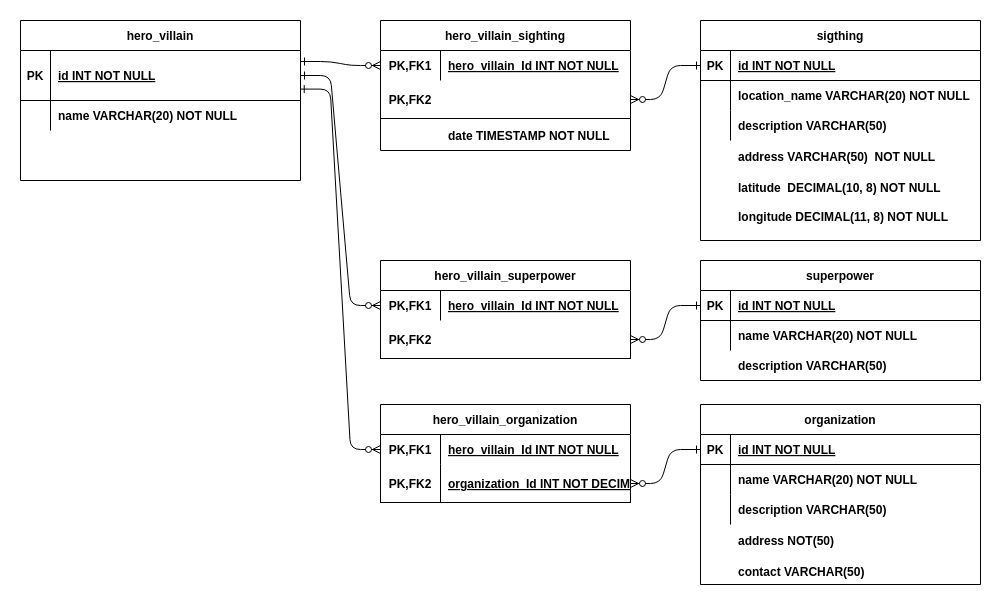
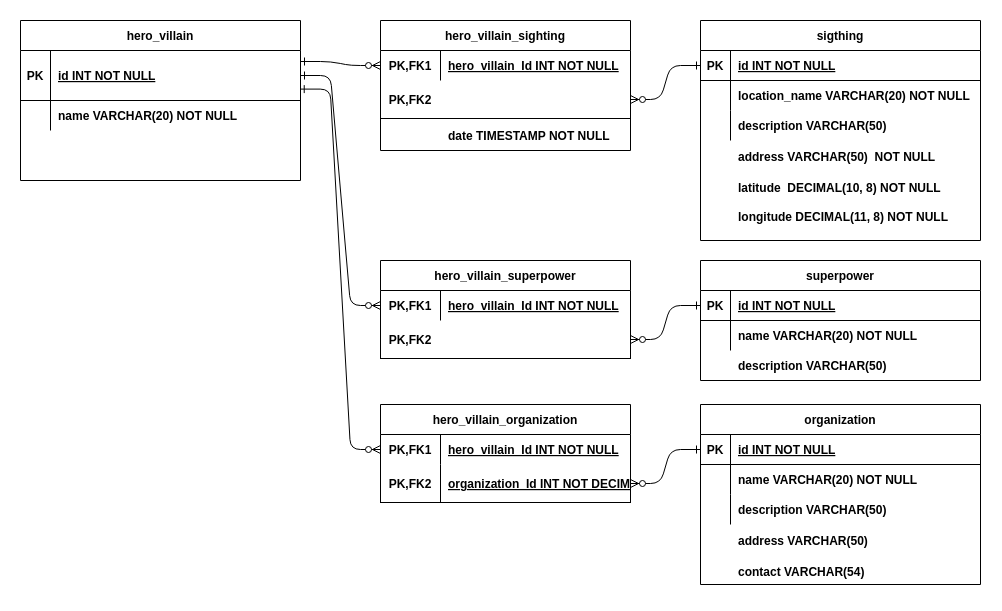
  <mxCell id="0" />
  <mxCell id="1" parent="0" />
  <mxCell id="2" value="" style="edgeStyle=entityRelationEdgeStyle;endArrow=ERzeroToMany;startArrow=ERone;endFill=1;startFill=0;entryX=1;entryY=0.5;entryDx=0;entryDy=0;exitX=0;exitY=0.5;exitDx=0;exitDy=0;" parent="1" source="4" target="33" edge="1"><mxGeometry width="100" height="100" relative="1" as="geometry"><mxPoint x="700" y="483" as="sourcePoint" /><mxPoint x="40" y="329" as="targetPoint" /></mxGeometry></mxCell>
  <mxCell id="3" value="organization" style="shape=table;startSize=30;container=1;collapsible=1;childLayout=tableLayout;fixedRows=1;rowLines=0;fontStyle=1;align=center;resizeLast=1;" parent="1" vertex="1"><mxGeometry x="700" y="404" width="280" height="180" as="geometry" /></mxCell>
  <mxCell id="4" value="" style="shape=partialRectangle;collapsible=0;dropTarget=0;pointerEvents=0;fillColor=none;points=[[0,0.5],[1,0.5]];portConstraint=eastwest;top=0;left=0;right=0;bottom=1;" parent="3" vertex="1"><mxGeometry y="30" width="280" height="30" as="geometry" /></mxCell>
  <mxCell id="5" value="PK" style="shape=partialRectangle;overflow=hidden;connectable=0;fillColor=none;top=0;left=0;bottom=0;right=0;fontStyle=1;" parent="4" vertex="1"><mxGeometry width="30" height="30" as="geometry" /></mxCell>
  <mxCell id="6" value="id INT NOT NULL" style="shape=partialRectangle;overflow=hidden;connectable=0;fillColor=none;top=0;left=0;bottom=0;right=0;align=left;spacingLeft=6;fontStyle=5;" parent="4" vertex="1"><mxGeometry x="30" width="250" height="30" as="geometry" /></mxCell>
  <mxCell id="7" value="" style="shape=partialRectangle;collapsible=0;dropTarget=0;pointerEvents=0;fillColor=none;points=[[0,0.5],[1,0.5]];portConstraint=eastwest;top=0;left=0;right=0;bottom=0;" parent="3" vertex="1"><mxGeometry y="60" width="280" height="30" as="geometry" /></mxCell>
  <mxCell id="8" value="" style="shape=partialRectangle;overflow=hidden;connectable=0;fillColor=none;top=0;left=0;bottom=0;right=0;" parent="7" vertex="1"><mxGeometry width="30" height="30" as="geometry" /></mxCell>
  <mxCell id="9" value="name VARCHAR(20) NOT NULL" style="shape=partialRectangle;overflow=hidden;connectable=0;fillColor=none;top=0;left=0;bottom=0;right=0;align=left;spacingLeft=6;fontStyle=1" parent="7" vertex="1"><mxGeometry x="30" width="250" height="30" as="geometry" /></mxCell>
  <mxCell id="10" value="" style="shape=partialRectangle;collapsible=0;dropTarget=0;pointerEvents=0;fillColor=none;points=[[0,0.5],[1,0.5]];portConstraint=eastwest;top=0;left=0;right=0;bottom=0;" parent="3" vertex="1"><mxGeometry y="90" width="280" height="30" as="geometry" /></mxCell>
  <mxCell id="11" value="" style="shape=partialRectangle;overflow=hidden;connectable=0;fillColor=none;top=0;left=0;bottom=0;right=0;" parent="10" vertex="1"><mxGeometry width="30" height="30" as="geometry" /></mxCell>
  <mxCell id="12" value="description VARCHAR(50)" style="shape=partialRectangle;overflow=hidden;connectable=0;fillColor=none;top=0;left=0;bottom=0;right=0;align=left;spacingLeft=6;fontStyle=1" parent="10" vertex="1"><mxGeometry x="30" width="250" height="30" as="geometry" /></mxCell>
  <mxCell id="13" value="superpower" style="shape=table;startSize=30;container=1;collapsible=1;childLayout=tableLayout;fixedRows=1;rowLines=0;fontStyle=1;align=center;resizeLast=1;" parent="1" vertex="1"><mxGeometry x="700" y="260" width="280" height="120" as="geometry" /></mxCell>
  <mxCell id="14" value="" style="shape=partialRectangle;collapsible=0;dropTarget=0;pointerEvents=0;fillColor=none;points=[[0,0.5],[1,0.5]];portConstraint=eastwest;top=0;left=0;right=0;bottom=1;" parent="13" vertex="1"><mxGeometry y="30" width="280" height="30" as="geometry" /></mxCell>
  <mxCell id="15" value="PK" style="shape=partialRectangle;overflow=hidden;connectable=0;fillColor=none;top=0;left=0;bottom=0;right=0;fontStyle=1;" parent="14" vertex="1"><mxGeometry width="30" height="30" as="geometry" /></mxCell>
  <mxCell id="16" value="id INT NOT NULL " style="shape=partialRectangle;overflow=hidden;connectable=0;fillColor=none;top=0;left=0;bottom=0;right=0;align=left;spacingLeft=6;fontStyle=5;" parent="14" vertex="1"><mxGeometry x="30" width="250" height="30" as="geometry" /></mxCell>
  <mxCell id="17" value="" style="shape=partialRectangle;collapsible=0;dropTarget=0;pointerEvents=0;fillColor=none;points=[[0,0.5],[1,0.5]];portConstraint=eastwest;top=0;left=0;right=0;bottom=0;" parent="13" vertex="1"><mxGeometry y="60" width="280" height="30" as="geometry" /></mxCell>
  <mxCell id="18" value="" style="shape=partialRectangle;overflow=hidden;connectable=0;fillColor=none;top=0;left=0;bottom=0;right=0;" parent="17" vertex="1"><mxGeometry width="30" height="30" as="geometry" /></mxCell>
  <mxCell id="19" value="name VARCHAR(20) NOT NULL" style="shape=partialRectangle;overflow=hidden;connectable=0;fillColor=none;top=0;left=0;bottom=0;right=0;align=left;spacingLeft=6;fontStyle=1" parent="17" vertex="1"><mxGeometry x="30" width="250" height="30" as="geometry" /></mxCell>
  <mxCell id="20" value="hero_villain" style="shape=table;startSize=30;container=1;collapsible=1;childLayout=tableLayout;fixedRows=1;rowLines=0;fontStyle=1;align=center;resizeLast=1;" parent="1" vertex="1"><mxGeometry x="20" y="20" width="280" height="160" as="geometry" /></mxCell>
  <mxCell id="21" value="" style="shape=partialRectangle;collapsible=0;dropTarget=0;pointerEvents=0;fillColor=none;points=[[0,0.5],[1,0.5]];portConstraint=eastwest;top=0;left=0;right=0;bottom=1;" parent="20" vertex="1"><mxGeometry y="30" width="280" height="50" as="geometry" /></mxCell>
  <mxCell id="22" value="PK" style="shape=partialRectangle;overflow=hidden;connectable=0;fillColor=none;top=0;left=0;bottom=0;right=0;fontStyle=1;" parent="21" vertex="1"><mxGeometry width="30" height="50" as="geometry" /></mxCell>
  <mxCell id="23" value="id INT NOT NULL " style="shape=partialRectangle;overflow=hidden;connectable=0;fillColor=none;top=0;left=0;bottom=0;right=0;align=left;spacingLeft=6;fontStyle=5;" parent="21" vertex="1"><mxGeometry x="30" width="250" height="50" as="geometry" /></mxCell>
  <mxCell id="24" value="" style="shape=partialRectangle;collapsible=0;dropTarget=0;pointerEvents=0;fillColor=none;points=[[0,0.5],[1,0.5]];portConstraint=eastwest;top=0;left=0;right=0;bottom=0;" parent="20" vertex="1"><mxGeometry y="80" width="280" height="30" as="geometry" /></mxCell>
  <mxCell id="25" value="" style="shape=partialRectangle;overflow=hidden;connectable=0;fillColor=none;top=0;left=0;bottom=0;right=0;" parent="24" vertex="1"><mxGeometry width="30" height="30" as="geometry" /></mxCell>
  <mxCell id="26" value="name VARCHAR(20) NOT NULL" style="shape=partialRectangle;overflow=hidden;connectable=0;fillColor=none;top=0;left=0;bottom=0;right=0;align=left;spacingLeft=6;fontStyle=1" parent="24" vertex="1"><mxGeometry x="30" width="250" height="30" as="geometry" /></mxCell>
  <mxCell id="27" value="description VARCHAR(50) " style="shape=partialRectangle;overflow=hidden;connectable=0;fillColor=none;top=0;left=0;bottom=0;right=0;align=left;spacingLeft=6;fontStyle=1" parent="1" vertex="1"><mxGeometry x="730" y="350" width="220" height="30" as="geometry" /></mxCell>
- <mxCell id="28" value="address NOT(50) " style="shape=partialRectangle;overflow=hidden;connectable=0;fillColor=none;top=0;left=0;bottom=0;right=0;align=left;spacingLeft=6;fontStyle=1" parent="1" vertex="1"><mxGeometry x="730" y="525" width="250" height="30" as="geometry" /></mxCell>
+ <mxCell id="28" value="address VARCHAR(50) " style="shape=partialRectangle;overflow=hidden;connectable=0;fillColor=none;top=0;left=0;bottom=0;right=0;align=left;spacingLeft=6;fontStyle=1" parent="1" vertex="1"><mxGeometry x="730" y="525" width="250" height="30" as="geometry" /></mxCell>
  <mxCell id="29" value="hero_villain_organization" style="shape=table;startSize=30;container=1;collapsible=1;childLayout=tableLayout;fixedRows=1;rowLines=0;fontStyle=1;align=center;resizeLast=1;" parent="1" vertex="1"><mxGeometry x="380" y="404" width="250" height="98" as="geometry" /></mxCell>
  <mxCell id="30" value="" style="shape=partialRectangle;collapsible=0;dropTarget=0;pointerEvents=0;fillColor=none;top=0;left=0;bottom=0;right=0;points=[[0,0.5],[1,0.5]];portConstraint=eastwest;" parent="29" vertex="1"><mxGeometry y="30" width="250" height="30" as="geometry" /></mxCell>
  <mxCell id="31" value="PK,FK1" style="shape=partialRectangle;connectable=0;fillColor=none;top=0;left=0;bottom=0;right=0;fontStyle=1;overflow=hidden;" parent="30" vertex="1"><mxGeometry width="60" height="30" as="geometry" /></mxCell>
  <mxCell id="32" value="hero_villain_Id INT NOT NULL" style="shape=partialRectangle;connectable=0;fillColor=none;top=0;left=0;bottom=0;right=0;align=left;spacingLeft=6;fontStyle=5;overflow=hidden;" parent="30" vertex="1"><mxGeometry x="60" width="190" height="30" as="geometry" /></mxCell>
  <mxCell id="33" value="" style="shape=partialRectangle;collapsible=0;dropTarget=0;pointerEvents=0;fillColor=none;top=0;left=0;bottom=1;right=0;points=[[0,0.5],[1,0.5]];portConstraint=eastwest;" parent="29" vertex="1"><mxGeometry y="60" width="250" height="38" as="geometry" /></mxCell>
  <mxCell id="34" value="PK,FK2" style="shape=partialRectangle;connectable=0;fillColor=none;top=0;left=0;bottom=0;right=0;fontStyle=1;overflow=hidden;" parent="33" vertex="1"><mxGeometry width="60" height="38" as="geometry" /></mxCell>
  <mxCell id="35" value="organization_Id INT NOT DECIMAL" style="shape=partialRectangle;connectable=0;fillColor=none;top=0;left=0;bottom=0;right=0;align=left;spacingLeft=6;fontStyle=5;overflow=hidden;" parent="33" vertex="1"><mxGeometry x="60" width="190" height="38" as="geometry" /></mxCell>
  <mxCell id="36" value="" style="edgeStyle=entityRelationEdgeStyle;endArrow=ERzeroToMany;startArrow=ERone;endFill=1;startFill=0;entryX=0;entryY=0.5;entryDx=0;entryDy=0;exitX=0.999;exitY=0.772;exitDx=0;exitDy=0;exitPerimeter=0;" parent="1" source="21" target="30" edge="1"><mxGeometry width="100" height="100" relative="1" as="geometry"><mxPoint x="291" y="91" as="sourcePoint" /><mxPoint x="290" y="533.5" as="targetPoint" /></mxGeometry></mxCell>
  <mxCell id="37" value="" style="edgeStyle=entityRelationEdgeStyle;endArrow=ERzeroToMany;startArrow=ERone;endFill=1;startFill=0;entryX=1;entryY=0.5;entryDx=0;entryDy=0;exitX=0;exitY=0.5;exitDx=0;exitDy=0;" parent="1" source="14" target="42" edge="1"><mxGeometry width="100" height="100" relative="1" as="geometry"><mxPoint x="670" y="380" as="sourcePoint" /><mxPoint x="400" y="235" as="targetPoint" /></mxGeometry></mxCell>
  <mxCell id="38" value="hero_villain_superpower" style="shape=table;startSize=30;container=1;collapsible=1;childLayout=tableLayout;fixedRows=1;rowLines=0;fontStyle=1;align=center;resizeLast=1;" parent="1" vertex="1"><mxGeometry x="380" y="260" width="250" height="98" as="geometry" /></mxCell>
  <mxCell id="39" value="" style="shape=partialRectangle;collapsible=0;dropTarget=0;pointerEvents=0;fillColor=none;top=0;left=0;bottom=0;right=0;points=[[0,0.5],[1,0.5]];portConstraint=eastwest;" parent="38" vertex="1"><mxGeometry y="30" width="250" height="30" as="geometry" /></mxCell>
  <mxCell id="40" value="PK,FK1" style="shape=partialRectangle;connectable=0;fillColor=none;top=0;left=0;bottom=0;right=0;fontStyle=1;overflow=hidden;" parent="39" vertex="1"><mxGeometry width="60" height="30" as="geometry" /></mxCell>
  <mxCell id="41" value="hero_villain_Id INT NOT NULL" style="shape=partialRectangle;connectable=0;fillColor=none;top=0;left=0;bottom=0;right=0;align=left;spacingLeft=6;fontStyle=5;overflow=hidden;" parent="39" vertex="1"><mxGeometry x="60" width="190" height="30" as="geometry" /></mxCell>
  <mxCell id="42" value="" style="shape=partialRectangle;collapsible=0;dropTarget=0;pointerEvents=0;fillColor=none;top=0;left=0;bottom=1;right=0;points=[[0,0.5],[1,0.5]];portConstraint=eastwest;" parent="38" vertex="1"><mxGeometry y="60" width="250" height="38" as="geometry" /></mxCell>
  <mxCell id="43" value="PK,FK2" style="shape=partialRectangle;connectable=0;fillColor=none;top=0;left=0;bottom=0;right=0;fontStyle=1;overflow=hidden;" parent="42" vertex="1"><mxGeometry width="60" height="38" as="geometry" /></mxCell>
  <mxCell id="44" value="" style="edgeStyle=entityRelationEdgeStyle;endArrow=ERzeroToMany;startArrow=ERone;endFill=1;startFill=0;entryX=0;entryY=0.5;entryDx=0;entryDy=0;exitX=1;exitY=0.5;exitDx=0;exitDy=0;" parent="1" source="21" target="39" edge="1"><mxGeometry width="100" height="100" relative="1" as="geometry"><mxPoint x="290" y="185" as="sourcePoint" /><mxPoint x="390" y="75" as="targetPoint" /></mxGeometry></mxCell>
  <mxCell id="45" value="" style="edgeStyle=entityRelationEdgeStyle;endArrow=ERzeroToMany;startArrow=ERone;endFill=1;startFill=0;entryX=1;entryY=0.5;entryDx=0;entryDy=0;exitX=0;exitY=0.5;exitDx=0;exitDy=0;" parent="1" source="55" target="50" edge="1"><mxGeometry width="100" height="100" relative="1" as="geometry"><mxPoint x="700" y="65" as="sourcePoint" /><mxPoint x="400" y="-5" as="targetPoint" /></mxGeometry></mxCell>
  <mxCell id="46" value="hero_villain_sighting" style="shape=table;startSize=30;container=1;collapsible=1;childLayout=tableLayout;fixedRows=1;rowLines=0;fontStyle=1;align=center;resizeLast=1;" parent="1" vertex="1"><mxGeometry x="380" y="20" width="250" height="130" as="geometry" /></mxCell>
  <mxCell id="47" value="" style="shape=partialRectangle;collapsible=0;dropTarget=0;pointerEvents=0;fillColor=none;top=0;left=0;bottom=0;right=0;points=[[0,0.5],[1,0.5]];portConstraint=eastwest;" parent="46" vertex="1"><mxGeometry y="30" width="250" height="30" as="geometry" /></mxCell>
  <mxCell id="48" value="PK,FK1" style="shape=partialRectangle;connectable=0;fillColor=none;top=0;left=0;bottom=0;right=0;fontStyle=1;overflow=hidden;" parent="47" vertex="1"><mxGeometry width="60" height="30" as="geometry" /></mxCell>
  <mxCell id="49" value="hero_villain_Id INT NOT NULL" style="shape=partialRectangle;connectable=0;fillColor=none;top=0;left=0;bottom=0;right=0;align=left;spacingLeft=6;fontStyle=5;overflow=hidden;" parent="47" vertex="1"><mxGeometry x="60" width="190" height="30" as="geometry" /></mxCell>
  <mxCell id="50" value="" style="shape=partialRectangle;collapsible=0;dropTarget=0;pointerEvents=0;fillColor=none;top=0;left=0;bottom=1;right=0;points=[[0,0.5],[1,0.5]];portConstraint=eastwest;" parent="46" vertex="1"><mxGeometry y="60" width="250" height="38" as="geometry" /></mxCell>
  <mxCell id="51" value="PK,FK2" style="shape=partialRectangle;connectable=0;fillColor=none;top=0;left=0;bottom=0;right=0;fontStyle=1;overflow=hidden;" parent="50" vertex="1"><mxGeometry width="60" height="38" as="geometry" /></mxCell>
  <mxCell id="52" value="" style="edgeStyle=entityRelationEdgeStyle;endArrow=ERzeroToMany;startArrow=ERone;endFill=1;startFill=0;entryX=0;entryY=0.5;entryDx=0;entryDy=0;exitX=1;exitY=0.22;exitDx=0;exitDy=0;exitPerimeter=0;" parent="1" source="21" target="47" edge="1"><mxGeometry width="100" height="100" relative="1" as="geometry"><mxPoint x="290" y="350" as="sourcePoint" /><mxPoint x="390" y="230" as="targetPoint" /></mxGeometry></mxCell>
- <mxCell id="53" value="contact VARCHAR(50) " style="shape=partialRectangle;overflow=hidden;connectable=0;fillColor=none;top=0;left=0;bottom=0;right=0;align=left;spacingLeft=6;fontStyle=1" parent="1" vertex="1"><mxGeometry x="730" y="552" width="250" height="37" as="geometry" /></mxCell>
+ <mxCell id="53" value="contact VARCHAR(54) " style="shape=partialRectangle;overflow=hidden;connectable=0;fillColor=none;top=0;left=0;bottom=0;right=0;align=left;spacingLeft=6;fontStyle=1" parent="1" vertex="1"><mxGeometry x="730" y="552" width="250" height="37" as="geometry" /></mxCell>
  <mxCell id="54" value="sigthing" style="shape=table;startSize=30;container=1;collapsible=1;childLayout=tableLayout;fixedRows=1;rowLines=0;fontStyle=1;align=center;resizeLast=1;" parent="1" vertex="1"><mxGeometry x="700" y="20" width="280" height="220" as="geometry" /></mxCell>
  <mxCell id="55" value="" style="shape=partialRectangle;collapsible=0;dropTarget=0;pointerEvents=0;fillColor=none;points=[[0,0.5],[1,0.5]];portConstraint=eastwest;top=0;left=0;right=0;bottom=1;" parent="54" vertex="1"><mxGeometry y="30" width="280" height="30" as="geometry" /></mxCell>
  <mxCell id="56" value="PK" style="shape=partialRectangle;overflow=hidden;connectable=0;fillColor=none;top=0;left=0;bottom=0;right=0;fontStyle=1;" parent="55" vertex="1"><mxGeometry width="30" height="30" as="geometry" /></mxCell>
  <mxCell id="57" value="id INT NOT NULL" style="shape=partialRectangle;overflow=hidden;connectable=0;fillColor=none;top=0;left=0;bottom=0;right=0;align=left;spacingLeft=6;fontStyle=5;" parent="55" vertex="1"><mxGeometry x="30" width="250" height="30" as="geometry" /></mxCell>
  <mxCell id="58" value="" style="shape=partialRectangle;collapsible=0;dropTarget=0;pointerEvents=0;fillColor=none;points=[[0,0.5],[1,0.5]];portConstraint=eastwest;top=0;left=0;right=0;bottom=0;" parent="54" vertex="1"><mxGeometry y="60" width="280" height="30" as="geometry" /></mxCell>
  <mxCell id="59" value="" style="shape=partialRectangle;overflow=hidden;connectable=0;fillColor=none;top=0;left=0;bottom=0;right=0;" parent="58" vertex="1"><mxGeometry width="30" height="30" as="geometry" /></mxCell>
  <mxCell id="60" value="location_name VARCHAR(20) NOT NULL" style="shape=partialRectangle;overflow=hidden;connectable=0;fillColor=none;top=0;left=0;bottom=0;right=0;align=left;spacingLeft=6;fontStyle=1" parent="58" vertex="1"><mxGeometry x="30" width="250" height="30" as="geometry" /></mxCell>
  <mxCell id="61" value="" style="shape=partialRectangle;collapsible=0;dropTarget=0;pointerEvents=0;fillColor=none;points=[[0,0.5],[1,0.5]];portConstraint=eastwest;top=0;left=0;right=0;bottom=0;" parent="54" vertex="1"><mxGeometry y="90" width="280" height="30" as="geometry" /></mxCell>
  <mxCell id="62" value="" style="shape=partialRectangle;overflow=hidden;connectable=0;fillColor=none;top=0;left=0;bottom=0;right=0;" parent="61" vertex="1"><mxGeometry width="30" height="30" as="geometry" /></mxCell>
  <mxCell id="63" value="description VARCHAR(50)" style="shape=partialRectangle;overflow=hidden;connectable=0;fillColor=none;top=0;left=0;bottom=0;right=0;align=left;spacingLeft=6;fontStyle=1" parent="61" vertex="1"><mxGeometry x="30" width="250" height="30" as="geometry" /></mxCell>
  <mxCell id="64" value="address VARCHAR(50)  NOT NULL" style="shape=partialRectangle;overflow=hidden;connectable=0;fillColor=none;top=0;left=0;bottom=0;right=0;align=left;spacingLeft=6;fontStyle=1" parent="1" vertex="1"><mxGeometry x="730" y="141" width="250" height="30" as="geometry" /></mxCell>
  <mxCell id="65" value="latitude  DECIMAL(10, 8) NOT NULL" style="shape=partialRectangle;overflow=hidden;connectable=0;fillColor=none;top=0;left=0;bottom=0;right=0;align=left;spacingLeft=6;fontStyle=1" parent="1" vertex="1"><mxGeometry x="730" y="168" width="250" height="37" as="geometry" /></mxCell>
  <mxCell id="66" value="longitude DECIMAL(11, 8) NOT NULL " style="shape=partialRectangle;overflow=hidden;connectable=0;fillColor=none;top=0;left=0;bottom=0;right=0;align=left;spacingLeft=6;fontStyle=1" parent="1" vertex="1"><mxGeometry x="730" y="197.5" width="250" height="37" as="geometry" /></mxCell>
  <mxCell id="67" value="date TIMESTAMP NOT NULL" style="shape=partialRectangle;overflow=hidden;connectable=0;fillColor=none;top=0;left=0;bottom=0;right=0;align=left;spacingLeft=6;fontStyle=1" vertex="1" parent="1"><mxGeometry x="440" y="120" width="210" height="30" as="geometry" /></mxCell>
